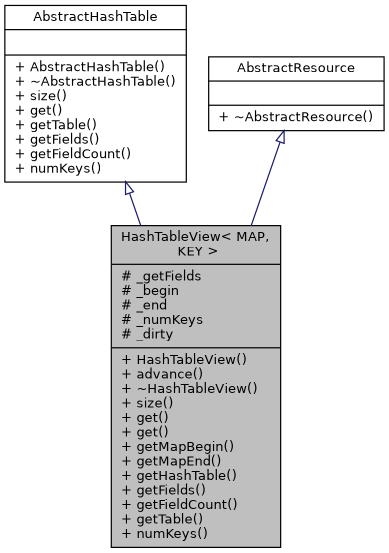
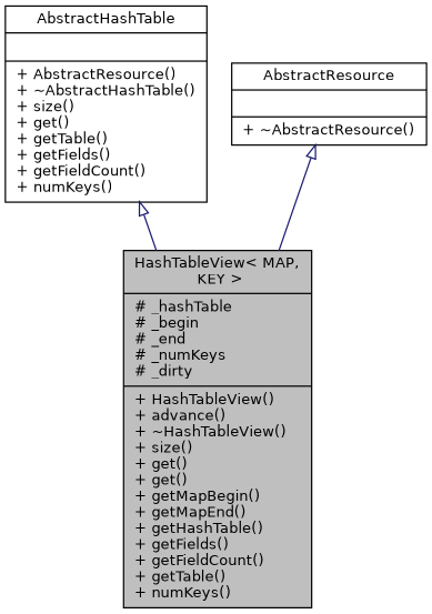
  digraph {
    node [color=black fillcolor=white fontname=Helvetica fontsize=11 shape=record style=filled]
    edge [arrowtail=onormal color=midnightblue dir=back fontname=Helvetica fontsize=11 labelfontname=Helvetica labelfontsize=11 style=solid]
-   n1 [fillcolor=grey75 fontcolor=black height=0.2 label="{HashTableView\< MAP,\l KEY \>\n|# _getFields\l# _begin\l# _end\l# _numKeys\l# _dirty\l|+ HashTableView()\l+ advance()\l+ ~HashTableView()\l+ size()\l+ get()\l+ get()\l+ getMapBegin()\l+ getMapEnd()\l+ getHashTable()\l+ getFields()\l+ getFieldCount()\l+ getTable()\l+ numKeys()\l}" width=0.4]
-   n2 [height=0.2 label="{AbstractHashTable\n||+ AbstractHashTable()\l+ ~AbstractHashTable()\l+ size()\l+ get()\l+ getTable()\l+ getFields()\l+ getFieldCount()\l+ numKeys()\l}" width=0.4]
+   n1 [fillcolor=grey75 fontcolor=black height=0.2 label="{HashTableView\< MAP,\l KEY \>\n|# _hashTable\l# _begin\l# _end\l# _numKeys\l# _dirty\l|+ HashTableView()\l+ advance()\l+ ~HashTableView()\l+ size()\l+ get()\l+ get()\l+ getMapBegin()\l+ getMapEnd()\l+ getHashTable()\l+ getFields()\l+ getFieldCount()\l+ getTable()\l+ numKeys()\l}" width=0.4]
+   n2 [height=0.2 label="{AbstractHashTable\n||+ AbstractResource()\l+ ~AbstractHashTable()\l+ size()\l+ get()\l+ getTable()\l+ getFields()\l+ getFieldCount()\l+ numKeys()\l}" width=0.4]
    n3 [height=0.2 label="{AbstractResource\n||+ ~AbstractResource()\l}" width=0.4]
    n2 -> n1
    n3 -> n1
  }
